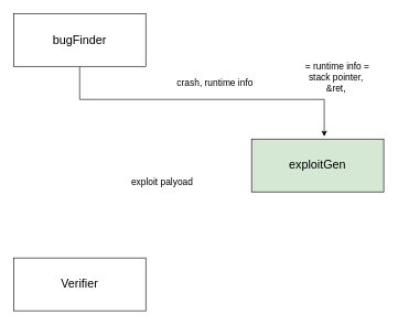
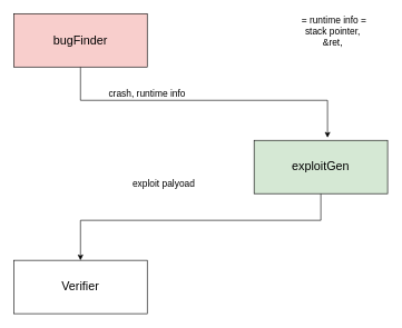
  <mxCell id="0" />
  <mxCell id="1" parent="0" />
  <mxCell id="2" style="edgeStyle=orthogonalEdgeStyle;rounded=0;orthogonalLoop=1;jettySize=auto;html=1;" edge="1" parent="1" source="3"><mxGeometry relative="1" as="geometry"><mxPoint x="490" y="206" as="targetPoint" /><Array as="points"><mxPoint x="120" y="150" /><mxPoint x="490" y="150" /></Array></mxGeometry></mxCell>
- <mxCell id="3" value="&lt;font style=&quot;font-size: 18px&quot;&gt;bugFinder&lt;/font&gt;" style="rounded=0;whiteSpace=wrap;html=1;" parent="1" vertex="1"><mxGeometry x="20" y="20" width="200" height="80" as="geometry" /></mxCell>
+ <mxCell id="3" value="&lt;font style=&quot;font-size: 18px&quot;&gt;bugFinder&lt;/font&gt;" style="rounded=0;whiteSpace=wrap;html=1;fillColor=#f8cecc;" parent="1" vertex="1"><mxGeometry x="20" y="20" width="200" height="80" as="geometry" /></mxCell>
+ <mxCell id="4" style="edgeStyle=orthogonalEdgeStyle;rounded=0;orthogonalLoop=1;jettySize=auto;html=1;entryX=0.5;entryY=0;entryDx=0;entryDy=0;" edge="1" parent="1" source="5" target="8"><mxGeometry relative="1" as="geometry"><Array as="points"><mxPoint x="480" y="330" /><mxPoint x="120" y="330" /></Array></mxGeometry></mxCell>
  <mxCell id="5" value="&lt;span style=&quot;font-size: 18px&quot;&gt;exploitGen&lt;/span&gt;" style="rounded=0;whiteSpace=wrap;html=1;fillColor=#d5e8d4;" parent="1" vertex="1"><mxGeometry x="380" y="210" width="200" height="80" as="geometry" /></mxCell>
- <mxCell id="6" value="&lt;font style=&quot;font-size: 14px&quot;&gt;crash, runtime info&lt;br&gt;&lt;/font&gt;" style="text;html=1;strokeColor=none;fillColor=none;align=center;verticalAlign=middle;whiteSpace=wrap;rounded=0;" parent="1" vertex="1"><mxGeometry x="260" y="105" width="130" height="40" as="geometry" /></mxCell>
- <mxCell id="7" value="&lt;font style=&quot;font-size: 14px&quot;&gt;= runtime info =&lt;br&gt;stack pointer,&amp;nbsp;&lt;br&gt;&amp;amp;ret,&amp;nbsp;&lt;br&gt;&lt;br&gt;&lt;/font&gt;" style="text;html=1;strokeColor=none;fillColor=none;align=center;verticalAlign=middle;whiteSpace=wrap;rounded=0;" parent="1" vertex="1"><mxGeometry x="450" y="80" width="120" height="90" as="geometry" /></mxCell>
+ <mxCell id="6" value="&lt;font style=&quot;font-size: 14px&quot;&gt;crash, runtime info&lt;br&gt;&lt;/font&gt;" style="text;html=1;strokeColor=none;fillColor=none;align=center;verticalAlign=middle;whiteSpace=wrap;rounded=0;" parent="1" vertex="1"><mxGeometry x="155" y="120" width="130" height="40" as="geometry" /></mxCell>
+ <mxCell id="7" value="&lt;font style=&quot;font-size: 14px&quot;&gt;= runtime info =&lt;br&gt;stack pointer,&amp;nbsp;&lt;br&gt;&amp;amp;ret,&amp;nbsp;&lt;br&gt;&lt;br&gt;&lt;/font&gt;" style="text;html=1;strokeColor=none;fillColor=none;align=center;verticalAlign=middle;whiteSpace=wrap;rounded=0;" parent="1" vertex="1"><mxGeometry x="440" y="10" width="120" height="90" as="geometry" /></mxCell>
  <mxCell id="8" value="&lt;span style=&quot;font-size: 18px&quot;&gt;Verifier&lt;/span&gt;" style="rounded=0;whiteSpace=wrap;html=1;" parent="1" vertex="1"><mxGeometry x="20" y="390" width="200" height="80" as="geometry" /></mxCell>
  <mxCell id="9" value="&lt;font style=&quot;font-size: 14px&quot;&gt;exploit palyoad&lt;br&gt;&lt;/font&gt;" style="text;html=1;strokeColor=none;fillColor=none;align=center;verticalAlign=middle;whiteSpace=wrap;rounded=0;" vertex="1" parent="1"><mxGeometry x="170" y="245" width="150" height="60" as="geometry" /></mxCell>
